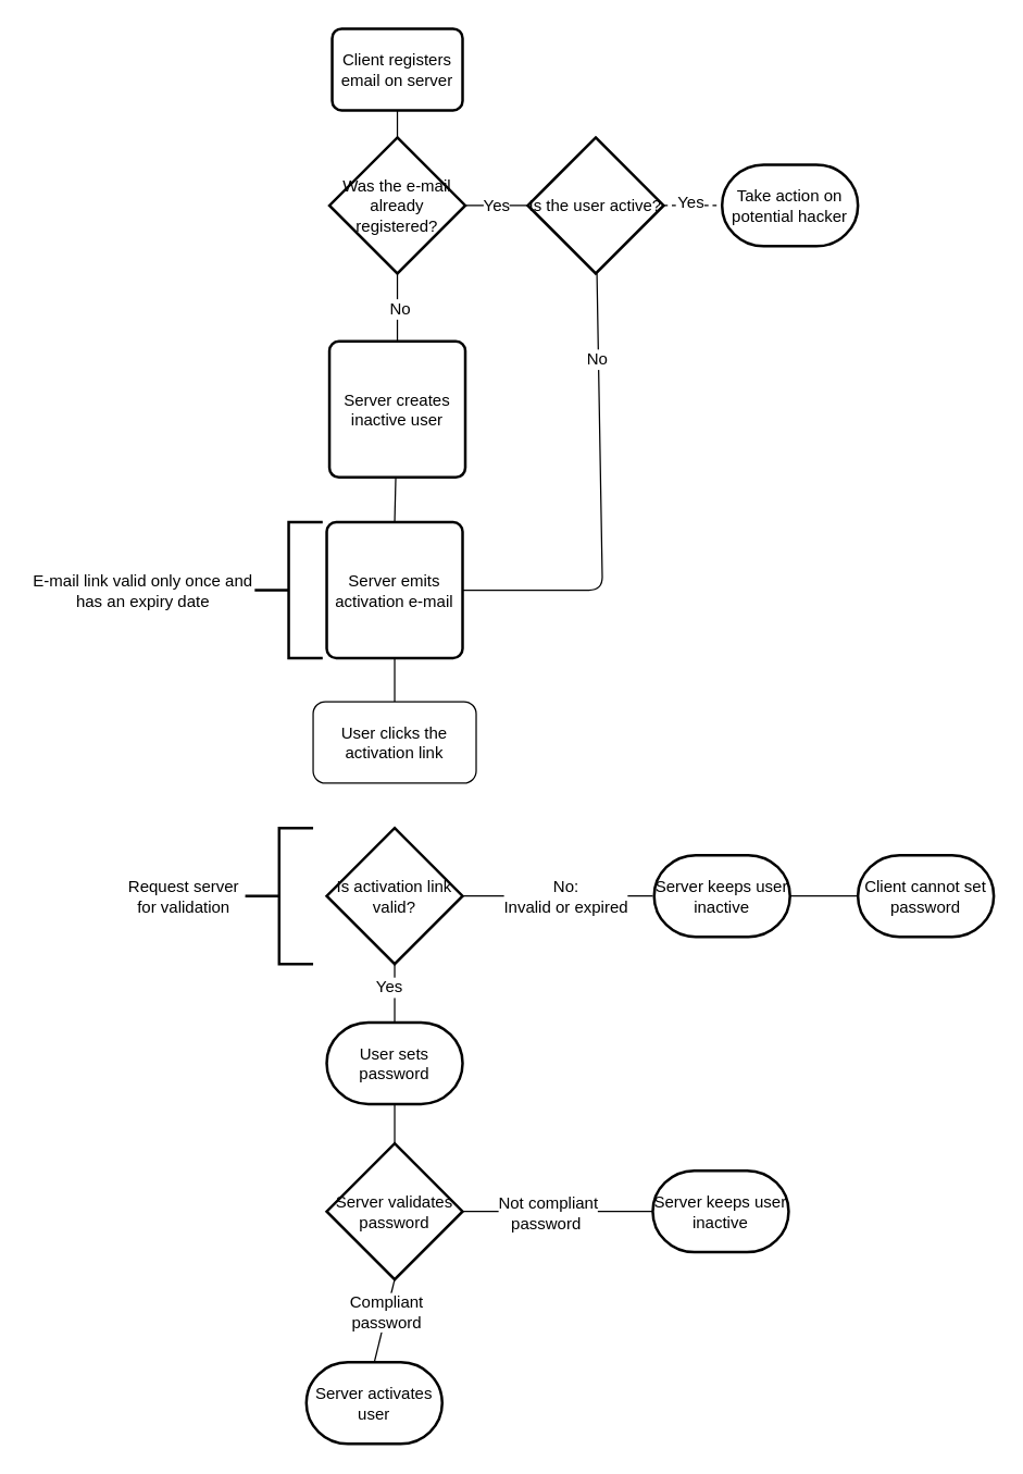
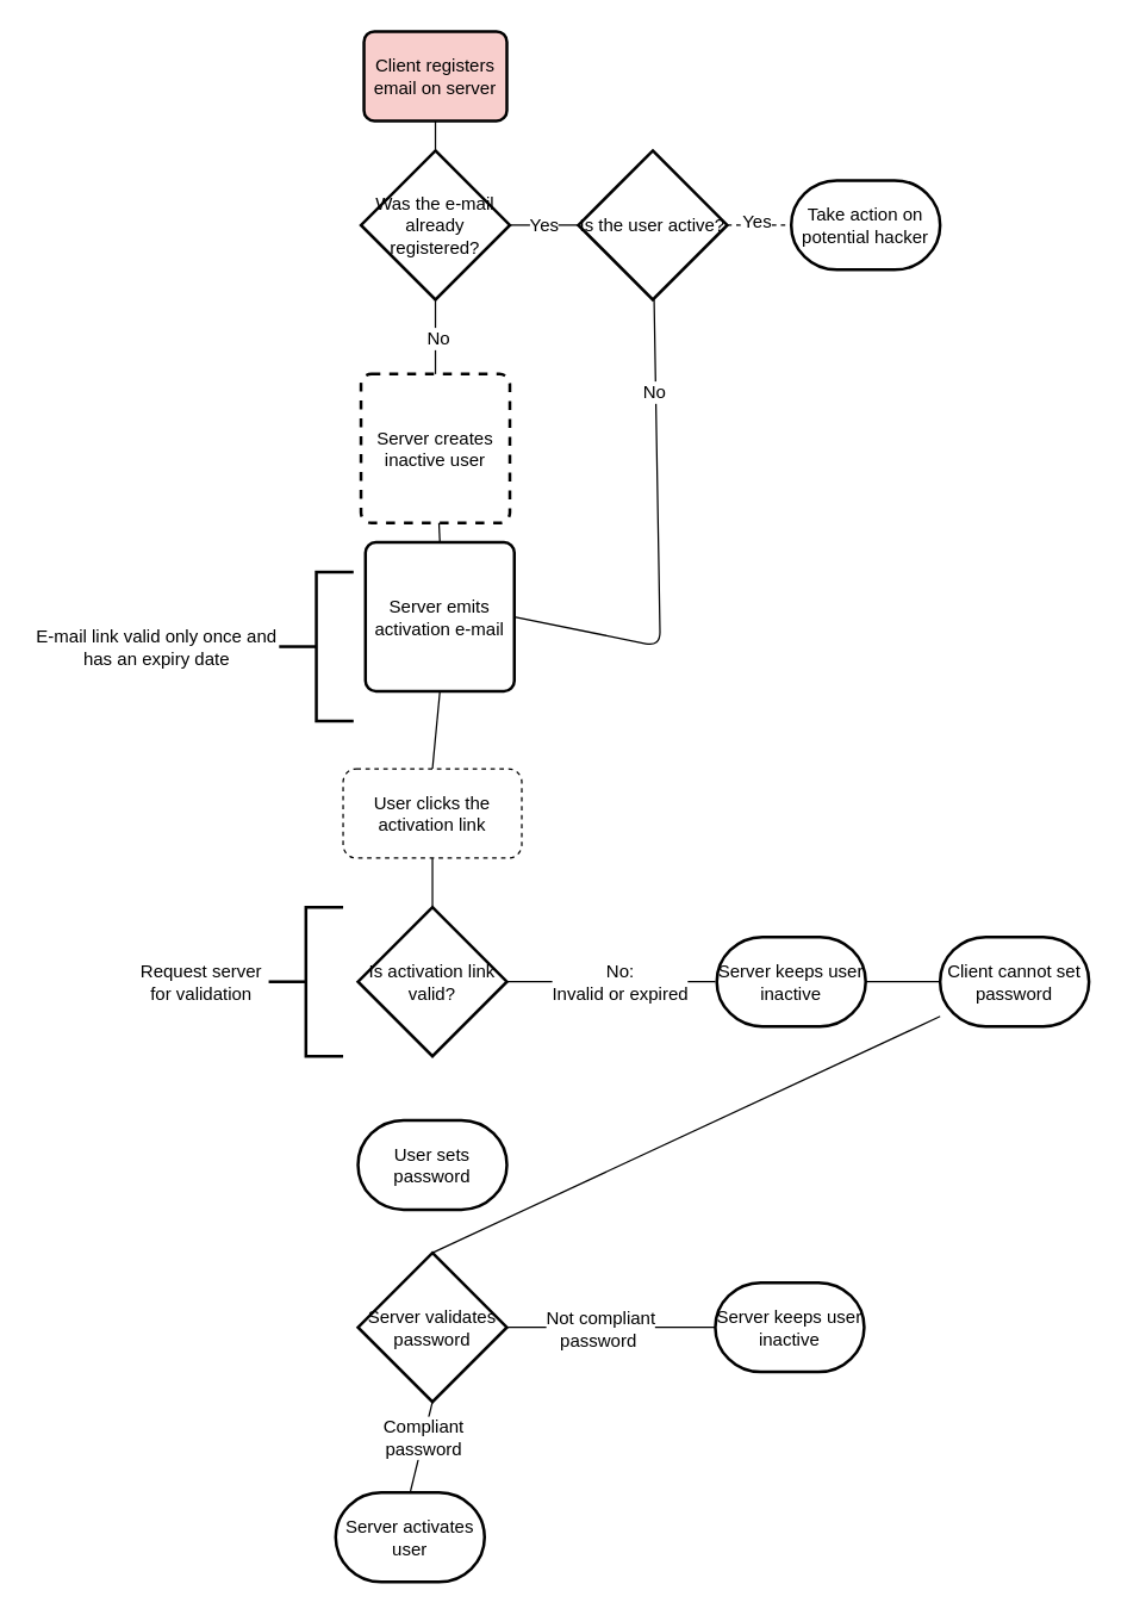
  <mxCell id="0" />
  <mxCell id="1" parent="0" />
- <mxCell id="2" value="Client registers email on server" style="rounded=1;whiteSpace=wrap;html=1;absoluteArcSize=1;arcSize=14;strokeWidth=2;" parent="1" vertex="1"><mxGeometry x="244" y="20.5" width="96" height="60" as="geometry" /></mxCell>
- <mxCell id="3" value="Server emits activation e-mail" style="rounded=1;whiteSpace=wrap;html=1;absoluteArcSize=1;arcSize=14;strokeWidth=2;" parent="1" vertex="1"><mxGeometry x="240" y="383.5" width="100" height="100" as="geometry" /></mxCell>
+ <mxCell id="2" value="Client registers email on server" style="rounded=1;whiteSpace=wrap;html=1;absoluteArcSize=1;arcSize=14;strokeWidth=2;fillColor=#f8cecc;" parent="1" vertex="1"><mxGeometry x="244" y="20.5" width="96" height="60" as="geometry" /></mxCell>
+ <mxCell id="3" value="Server emits activation e-mail" style="rounded=1;whiteSpace=wrap;html=1;absoluteArcSize=1;arcSize=14;strokeWidth=2;" parent="1" vertex="1"><mxGeometry x="245" y="363.5" width="100" height="100" as="geometry" /></mxCell>
  <mxCell id="4" value="" style="strokeWidth=2;html=1;shape=mxgraph.flowchart.annotation_2;align=left;flipV=1;flipH=0;" parent="1" vertex="1"><mxGeometry x="187" y="383.5" width="50" height="100" as="geometry" /></mxCell>
  <mxCell id="5" value="&lt;span&gt;E-mail link valid only once and has an expiry date&lt;/span&gt;" style="text;html=1;strokeColor=none;fillColor=none;align=center;verticalAlign=middle;whiteSpace=wrap;rounded=0;" parent="1" vertex="1"><mxGeometry x="20" y="413.5" width="170" height="40" as="geometry" /></mxCell>
- <mxCell id="6" value="User clicks the activation link" style="rounded=1;whiteSpace=wrap;html=1;" parent="1" vertex="1"><mxGeometry x="230" y="515.5" width="120" height="60" as="geometry" /></mxCell>
+ <mxCell id="6" value="User clicks the activation link" style="rounded=1;whiteSpace=wrap;html=1;dashed=1;" parent="1" vertex="1"><mxGeometry x="230" y="515.5" width="120" height="60" as="geometry" /></mxCell>
  <mxCell id="7" value="" style="endArrow=none;html=1;entryX=0.5;entryY=1;entryDx=0;entryDy=0;exitX=0.5;exitY=0;exitDx=0;exitDy=0;" parent="1" source="6" target="3" edge="1"><mxGeometry width="50" height="50" relative="1" as="geometry"><mxPoint x="285" y="628.5" as="sourcePoint" /><mxPoint x="335" y="578.5" as="targetPoint" /></mxGeometry></mxCell>
  <mxCell id="8" value="Is activation link valid?" style="strokeWidth=2;html=1;shape=mxgraph.flowchart.decision;whiteSpace=wrap;" parent="1" vertex="1"><mxGeometry x="240" y="608.5" width="100" height="100" as="geometry" /></mxCell>
+ <mxCell id="9" value="" style="endArrow=none;html=1;entryX=0.5;entryY=1;entryDx=0;entryDy=0;exitX=0.5;exitY=0;exitDx=0;exitDy=0;exitPerimeter=0;" parent="1" source="8" target="6" edge="1"><mxGeometry width="50" height="50" relative="1" as="geometry"><mxPoint x="290" y="775.5" as="sourcePoint" /><mxPoint x="315" y="715.5" as="targetPoint" /></mxGeometry></mxCell>
  <mxCell id="10" value="User sets password" style="strokeWidth=2;html=1;shape=mxgraph.flowchart.terminator;whiteSpace=wrap;" parent="1" vertex="1"><mxGeometry x="240" y="751.5" width="100" height="60" as="geometry" /></mxCell>
  <mxCell id="11" value="" style="endArrow=none;html=1;exitX=1;exitY=0.5;exitDx=0;exitDy=0;exitPerimeter=0;entryX=0;entryY=0.5;entryDx=0;entryDy=0;entryPerimeter=0;" parent="1" source="8" edge="1"><mxGeometry width="50" height="50" relative="1" as="geometry"><mxPoint x="415" y="838.5" as="sourcePoint" /><mxPoint x="480" y="658.5" as="targetPoint" /></mxGeometry></mxCell>
  <mxCell id="12" value="No:&lt;br&gt;Invalid or expired&lt;br&gt;" style="text;html=1;resizable=0;points=[];align=center;verticalAlign=middle;labelBackgroundColor=#ffffff;" parent="11" vertex="1" connectable="0"><mxGeometry x="-0.127" y="-3" relative="1" as="geometry"><mxPoint x="14" y="-3" as="offset" /></mxGeometry></mxCell>
- <mxCell id="13" value="" style="endArrow=none;html=1;entryX=0.5;entryY=1;entryDx=0;entryDy=0;entryPerimeter=0;exitX=0.5;exitY=0;exitDx=0;exitDy=0;exitPerimeter=0;" parent="1" source="10" target="8" edge="1"><mxGeometry width="50" height="50" relative="1" as="geometry"><mxPoint x="225" y="1128.5" as="sourcePoint" /><mxPoint x="275" y="1078.5" as="targetPoint" /></mxGeometry></mxCell>
- <mxCell id="14" value="Yes" style="text;html=1;resizable=0;points=[];align=center;verticalAlign=middle;labelBackgroundColor=#ffffff;" parent="13" vertex="1" connectable="0"><mxGeometry x="-0.508" y="-3" relative="1" as="geometry"><mxPoint x="-8" y="-15" as="offset" /></mxGeometry></mxCell>
  <mxCell id="15" value="Server validates password" style="strokeWidth=2;html=1;shape=mxgraph.flowchart.decision;whiteSpace=wrap;" vertex="1" parent="1"><mxGeometry x="240" y="840.5" width="100" height="100" as="geometry" /></mxCell>
  <mxCell id="16" value="Server keeps user inactive" style="strokeWidth=2;html=1;shape=mxgraph.flowchart.terminator;whiteSpace=wrap;" vertex="1" parent="1"><mxGeometry x="480" y="860.5" width="100" height="60" as="geometry" /></mxCell>
  <mxCell id="17" value="Server activates user" style="strokeWidth=2;html=1;shape=mxgraph.flowchart.terminator;whiteSpace=wrap;" vertex="1" parent="1"><mxGeometry x="225" y="1001.5" width="100" height="60" as="geometry" /></mxCell>
- <mxCell id="18" value="" style="endArrow=none;html=1;entryX=0.5;entryY=1;entryDx=0;entryDy=0;entryPerimeter=0;exitX=0.5;exitY=0;exitDx=0;exitDy=0;exitPerimeter=0;" edge="1" parent="1" source="15" target="10"><mxGeometry width="50" height="50" relative="1" as="geometry"><mxPoint x="265" y="881.5" as="sourcePoint" /><mxPoint x="315" y="831.5" as="targetPoint" /></mxGeometry></mxCell>
+ <mxCell id="18" value="" style="endArrow=none;html=1;exitX=0.5;exitY=0;exitDx=0;exitDy=0;exitPerimeter=0;" edge="1" parent="1" source="15" target="40"><mxGeometry width="50" height="50" relative="1" as="geometry"><mxPoint x="265" y="881.5" as="sourcePoint" /><mxPoint x="315" y="831.5" as="targetPoint" /></mxGeometry></mxCell>
  <mxCell id="19" value="" style="endArrow=none;html=1;entryX=0;entryY=0.5;entryDx=0;entryDy=0;entryPerimeter=0;exitX=1;exitY=0.5;exitDx=0;exitDy=0;exitPerimeter=0;" edge="1" parent="1" source="15" target="16"><mxGeometry width="50" height="50" relative="1" as="geometry"><mxPoint x="375" y="920.5" as="sourcePoint" /><mxPoint x="425" y="870.5" as="targetPoint" /></mxGeometry></mxCell>
  <mxCell id="20" value="Not compliant&lt;br&gt;password&amp;nbsp;&lt;br&gt;" style="text;html=1;resizable=0;points=[];align=center;verticalAlign=middle;labelBackgroundColor=#ffffff;" vertex="1" connectable="0" parent="19"><mxGeometry x="0.467" y="-1" relative="1" as="geometry"><mxPoint x="-41" as="offset" /></mxGeometry></mxCell>
  <mxCell id="21" value="" style="endArrow=none;html=1;entryX=0.5;entryY=1;entryDx=0;entryDy=0;entryPerimeter=0;exitX=0.5;exitY=0;exitDx=0;exitDy=0;exitPerimeter=0;" edge="1" parent="1" source="17" target="15"><mxGeometry width="50" height="50" relative="1" as="geometry"><mxPoint x="265" y="1020.5" as="sourcePoint" /><mxPoint x="315" y="970.5" as="targetPoint" /></mxGeometry></mxCell>
  <mxCell id="22" value="Compliant&lt;br&gt;password&lt;br&gt;" style="text;html=1;resizable=0;points=[];align=center;verticalAlign=middle;labelBackgroundColor=#ffffff;" vertex="1" connectable="0" parent="21"><mxGeometry x="0.218" y="1" relative="1" as="geometry"><mxPoint as="offset" /></mxGeometry></mxCell>
  <mxCell id="23" value="" style="strokeWidth=2;html=1;shape=mxgraph.flowchart.annotation_2;align=left;" vertex="1" parent="1"><mxGeometry x="180" y="608.5" width="50" height="100" as="geometry" /></mxCell>
  <mxCell id="24" value="Request server for validation" style="text;html=1;strokeColor=none;fillColor=none;align=center;verticalAlign=middle;whiteSpace=wrap;rounded=0;" vertex="1" parent="1"><mxGeometry x="90" y="628.5" width="90" height="60" as="geometry" /></mxCell>
  <mxCell id="25" value="Server keeps user inactive" style="strokeWidth=2;html=1;shape=mxgraph.flowchart.terminator;whiteSpace=wrap;" vertex="1" parent="1"><mxGeometry x="481" y="628.5" width="100" height="60" as="geometry" /></mxCell>
  <mxCell id="26" value="Is the user active?" style="strokeWidth=2;html=1;shape=mxgraph.flowchart.decision;whiteSpace=wrap;" vertex="1" parent="1"><mxGeometry x="388" y="100.5" width="100" height="100" as="geometry" /></mxCell>
  <mxCell id="27" value="Was the e-mail already registered?" style="strokeWidth=2;html=1;shape=mxgraph.flowchart.decision;whiteSpace=wrap;" vertex="1" parent="1"><mxGeometry x="242" y="100.5" width="100" height="100" as="geometry" /></mxCell>
- <mxCell id="28" value="Server creates inactive user" style="rounded=1;whiteSpace=wrap;html=1;absoluteArcSize=1;arcSize=14;strokeWidth=2;" vertex="1" parent="1"><mxGeometry x="242" y="250.5" width="100" height="100" as="geometry" /></mxCell>
+ <mxCell id="28" value="Server creates inactive user" style="rounded=1;whiteSpace=wrap;html=1;absoluteArcSize=1;arcSize=14;strokeWidth=2;dashed=1;" vertex="1" parent="1"><mxGeometry x="242" y="250.5" width="100" height="100" as="geometry" /></mxCell>
  <mxCell id="29" value="" style="endArrow=none;html=1;entryX=0.5;entryY=1;entryDx=0;entryDy=0;exitX=0.5;exitY=0;exitDx=0;exitDy=0;exitPerimeter=0;" edge="1" parent="1" source="27" target="2"><mxGeometry width="50" height="50" relative="1" as="geometry"><mxPoint x="268" y="80.5" as="sourcePoint" /><mxPoint x="318" y="30.5" as="targetPoint" /></mxGeometry></mxCell>
  <mxCell id="30" value="" style="endArrow=none;html=1;entryX=0;entryY=0.5;entryDx=0;entryDy=0;entryPerimeter=0;" edge="1" parent="1" source="27" target="26"><mxGeometry width="50" height="50" relative="1" as="geometry"><mxPoint x="342" y="200.5" as="sourcePoint" /><mxPoint x="412.711" y="150.5" as="targetPoint" /></mxGeometry></mxCell>
  <mxCell id="31" value="Yes" style="text;html=1;resizable=0;points=[];align=center;verticalAlign=middle;labelBackgroundColor=#ffffff;" vertex="1" connectable="0" parent="30"><mxGeometry x="0.414" y="-1" relative="1" as="geometry"><mxPoint x="-11" y="-1" as="offset" /></mxGeometry></mxCell>
  <mxCell id="32" value="" style="endArrow=none;html=1;entryX=0.5;entryY=1;entryDx=0;entryDy=0;entryPerimeter=0;exitX=0.5;exitY=0;exitDx=0;exitDy=0;" edge="1" parent="1" source="28" target="27"><mxGeometry width="50" height="50" relative="1" as="geometry"><mxPoint x="188" y="240.5" as="sourcePoint" /><mxPoint x="238" y="190.5" as="targetPoint" /></mxGeometry></mxCell>
  <mxCell id="33" value="No" style="text;html=1;resizable=0;points=[];align=center;verticalAlign=middle;labelBackgroundColor=#ffffff;" vertex="1" connectable="0" parent="32"><mxGeometry x="-0.52" y="1" relative="1" as="geometry"><mxPoint x="2" y="-12" as="offset" /></mxGeometry></mxCell>
  <mxCell id="34" value="Take action on potential hacker" style="strokeWidth=2;html=1;shape=mxgraph.flowchart.terminator;whiteSpace=wrap;" vertex="1" parent="1"><mxGeometry x="531" y="120.5" width="100" height="60" as="geometry" /></mxCell>
  <mxCell id="35" value="" style="endArrow=none;html=1;entryX=0;entryY=0.5;entryDx=0;entryDy=0;entryPerimeter=0;dashed=1;" edge="1" parent="1" source="26" target="34"><mxGeometry width="50" height="50" relative="1" as="geometry"><mxPoint x="517" y="200.5" as="sourcePoint" /><mxPoint x="587.711" y="150.5" as="targetPoint" /></mxGeometry></mxCell>
  <mxCell id="36" value="Yes" style="text;html=1;resizable=0;points=[];align=center;verticalAlign=middle;labelBackgroundColor=#ffffff;" vertex="1" connectable="0" parent="35"><mxGeometry x="-0.491" y="-4" relative="1" as="geometry"><mxPoint x="8" y="-6" as="offset" /></mxGeometry></mxCell>
  <mxCell id="37" value="" style="endArrow=none;html=1;entryX=1;entryY=0.5;entryDx=0;entryDy=0;" edge="1" parent="1" source="26" target="3"><mxGeometry width="50" height="50" relative="1" as="geometry"><mxPoint x="467" y="250.5" as="sourcePoint" /><mxPoint x="467" y="271.211" as="targetPoint" /><Array as="points"><mxPoint x="443" y="433.5" /></Array></mxGeometry></mxCell>
  <mxCell id="38" value="No" style="text;html=1;resizable=0;points=[];align=center;verticalAlign=middle;labelBackgroundColor=#ffffff;" vertex="1" connectable="0" parent="37"><mxGeometry x="-0.735" y="-2" relative="1" as="geometry"><mxPoint x="1" y="18" as="offset" /></mxGeometry></mxCell>
  <mxCell id="39" value="" style="endArrow=none;html=1;entryX=0.5;entryY=0;entryDx=0;entryDy=0;" edge="1" parent="1" source="28" target="3"><mxGeometry width="50" height="50" relative="1" as="geometry"><mxPoint x="292" y="400.5" as="sourcePoint" /><mxPoint x="292" y="400.5" as="targetPoint" /></mxGeometry></mxCell>
  <mxCell id="40" value="Client cannot set password" style="strokeWidth=2;html=1;shape=mxgraph.flowchart.terminator;whiteSpace=wrap;" vertex="1" parent="1"><mxGeometry x="631" y="628.5" width="100" height="60" as="geometry" /></mxCell>
  <mxCell id="41" value="" style="endArrow=none;html=1;entryX=0;entryY=0.5;entryDx=0;entryDy=0;entryPerimeter=0;" edge="1" parent="1" source="25" target="40"><mxGeometry width="50" height="50" relative="1" as="geometry"><mxPoint x="581" y="708.5" as="sourcePoint" /><mxPoint x="651.711" y="658.5" as="targetPoint" /></mxGeometry></mxCell>
